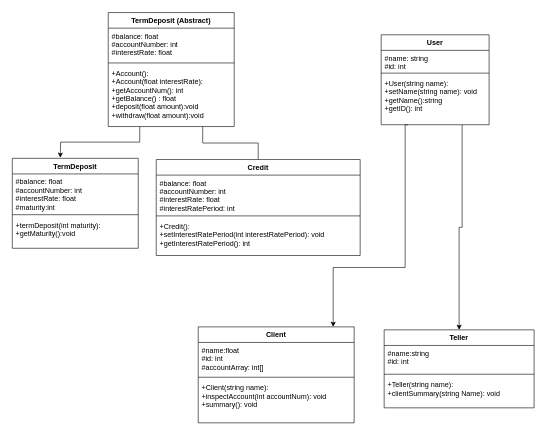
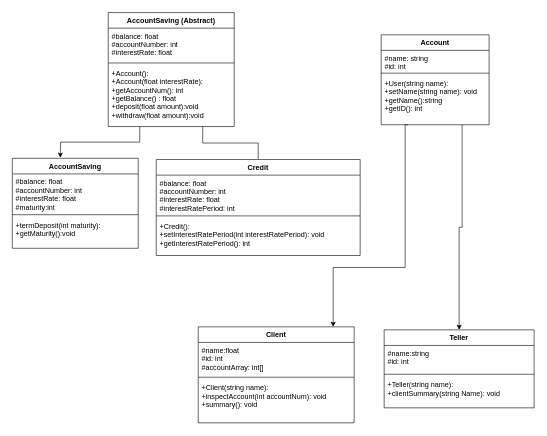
  <mxCell id="0" />
  <mxCell id="1" parent="0" />
  <mxCell id="2" style="edgeStyle=orthogonalEdgeStyle;rounded=0;orthogonalLoop=1;jettySize=auto;html=1;exitX=0.25;exitY=1;exitDx=0;exitDy=0;" parent="1" source="4" edge="1"><mxGeometry relative="1" as="geometry"><mxPoint x="100" y="262" as="targetPoint" /></mxGeometry></mxCell>
  <mxCell id="3" style="edgeStyle=orthogonalEdgeStyle;rounded=0;orthogonalLoop=1;jettySize=auto;html=1;exitX=0.75;exitY=1;exitDx=0;exitDy=0;entryX=0.5;entryY=0;entryDx=0;entryDy=0;endArrow=none;" parent="1" source="4" target="8" edge="1"><mxGeometry relative="1" as="geometry" /></mxCell>
- <mxCell id="4" value="TermDeposit (Abstract)" style="swimlane;fontStyle=1;align=center;verticalAlign=top;childLayout=stackLayout;horizontal=1;startSize=26;horizontalStack=0;resizeParent=1;resizeParentMax=0;resizeLast=0;collapsible=1;marginBottom=0;" parent="1" vertex="1"><mxGeometry x="180" y="20" width="210" height="190" as="geometry" /></mxCell>
+ <mxCell id="4" value="AccountSaving (Abstract)" style="swimlane;fontStyle=1;align=center;verticalAlign=top;childLayout=stackLayout;horizontal=1;startSize=26;horizontalStack=0;resizeParent=1;resizeParentMax=0;resizeLast=0;collapsible=1;marginBottom=0;" parent="1" vertex="1"><mxGeometry x="180" y="20" width="210" height="190" as="geometry" /></mxCell>
  <mxCell id="5" value="#balance: float&#10;#accountNumber: int&#10;#interestRate: float&#10;" style="text;strokeColor=none;fillColor=none;align=left;verticalAlign=top;spacingLeft=4;spacingRight=4;overflow=hidden;rotatable=0;points=[[0,0.5],[1,0.5]];portConstraint=eastwest;" parent="4" vertex="1"><mxGeometry y="26" width="210" height="54" as="geometry" /></mxCell>
  <mxCell id="6" value="" style="line;strokeWidth=1;fillColor=none;align=left;verticalAlign=middle;spacingTop=-1;spacingLeft=3;spacingRight=3;rotatable=0;labelPosition=right;points=[];portConstraint=eastwest;" parent="4" vertex="1"><mxGeometry y="80" width="210" height="8" as="geometry" /></mxCell>
  <mxCell id="7" value="+Account():&#10;+Account(float interestRate):&#10;+getAccountNum(): int&#10;+getBalance() : float&#10;+deposit(float amount):void&#10;+withdraw(float amount):void&#10;&#10;&#10;" style="text;strokeColor=none;fillColor=none;align=left;verticalAlign=top;spacingLeft=4;spacingRight=4;overflow=hidden;rotatable=0;points=[[0,0.5],[1,0.5]];portConstraint=eastwest;" parent="4" vertex="1"><mxGeometry y="88" width="210" height="102" as="geometry" /></mxCell>
  <mxCell id="8" value="Credit" style="swimlane;fontStyle=1;align=center;verticalAlign=top;childLayout=stackLayout;horizontal=1;startSize=26;horizontalStack=0;resizeParent=1;resizeParentMax=0;resizeLast=0;collapsible=1;marginBottom=0;" parent="1" vertex="1"><mxGeometry x="260" y="265" width="340" height="160" as="geometry" /></mxCell>
  <mxCell id="9" value="#balance: float&#10;#accountNumber: int&#10;#interestRate: float&#10;#interestRatePeriod: int&#10;&#10;" style="text;strokeColor=none;fillColor=none;align=left;verticalAlign=top;spacingLeft=4;spacingRight=4;overflow=hidden;rotatable=0;points=[[0,0.5],[1,0.5]];portConstraint=eastwest;" parent="8" vertex="1"><mxGeometry y="26" width="340" height="64" as="geometry" /></mxCell>
  <mxCell id="10" value="" style="line;strokeWidth=1;fillColor=none;align=left;verticalAlign=middle;spacingTop=-1;spacingLeft=3;spacingRight=3;rotatable=0;labelPosition=right;points=[];portConstraint=eastwest;" parent="8" vertex="1"><mxGeometry y="90" width="340" height="8" as="geometry" /></mxCell>
  <mxCell id="11" value="+Credit():&#10;+setInterestRatePeriod(int interestRatePeriod): void&#10;+getInterestRatePeriod(): int&#10;" style="text;strokeColor=none;fillColor=none;align=left;verticalAlign=top;spacingLeft=4;spacingRight=4;overflow=hidden;rotatable=0;points=[[0,0.5],[1,0.5]];portConstraint=eastwest;" parent="8" vertex="1"><mxGeometry y="98" width="340" height="62" as="geometry" /></mxCell>
  <mxCell id="12" style="edgeStyle=orthogonalEdgeStyle;rounded=0;orthogonalLoop=1;jettySize=auto;html=1;exitX=0.25;exitY=1;exitDx=0;exitDy=0;" parent="1" source="14" target="18" edge="1"><mxGeometry relative="1" as="geometry"><Array as="points"><mxPoint x="675" y="445" /><mxPoint x="555" y="445" /></Array></mxGeometry></mxCell>
  <mxCell id="13" style="edgeStyle=orthogonalEdgeStyle;rounded=0;orthogonalLoop=1;jettySize=auto;html=1;exitX=0.75;exitY=1;exitDx=0;exitDy=0;entryX=0.5;entryY=0;entryDx=0;entryDy=0;" parent="1" source="14" target="22" edge="1"><mxGeometry relative="1" as="geometry" /></mxCell>
- <mxCell id="14" value="User" style="swimlane;fontStyle=1;align=center;verticalAlign=top;childLayout=stackLayout;horizontal=1;startSize=26;horizontalStack=0;resizeParent=1;resizeParentMax=0;resizeLast=0;collapsible=1;marginBottom=0;" parent="1" vertex="1"><mxGeometry x="635" y="57" width="180" height="150" as="geometry" /></mxCell>
+ <mxCell id="14" value="Account" style="swimlane;fontStyle=1;align=center;verticalAlign=top;childLayout=stackLayout;horizontal=1;startSize=26;horizontalStack=0;resizeParent=1;resizeParentMax=0;resizeLast=0;collapsible=1;marginBottom=0;" parent="1" vertex="1"><mxGeometry x="635" y="57" width="180" height="150" as="geometry" /></mxCell>
  <mxCell id="15" value="#name: string&#10;#id: int" style="text;strokeColor=none;fillColor=none;align=left;verticalAlign=top;spacingLeft=4;spacingRight=4;overflow=hidden;rotatable=0;points=[[0,0.5],[1,0.5]];portConstraint=eastwest;" parent="14" vertex="1"><mxGeometry y="26" width="180" height="34" as="geometry" /></mxCell>
  <mxCell id="16" value="" style="line;strokeWidth=1;fillColor=none;align=left;verticalAlign=middle;spacingTop=-1;spacingLeft=3;spacingRight=3;rotatable=0;labelPosition=right;points=[];portConstraint=eastwest;" parent="14" vertex="1"><mxGeometry y="60" width="180" height="8" as="geometry" /></mxCell>
  <mxCell id="17" value="+User(string name):&#10;+setName(string name): void&#10;+getName():string&#10;+getID(): int&#10;&#10;&#10;" style="text;strokeColor=none;fillColor=none;align=left;verticalAlign=top;spacingLeft=4;spacingRight=4;overflow=hidden;rotatable=0;points=[[0,0.5],[1,0.5]];portConstraint=eastwest;" parent="14" vertex="1"><mxGeometry y="68" width="180" height="82" as="geometry" /></mxCell>
  <mxCell id="18" value="Client" style="swimlane;fontStyle=1;align=center;verticalAlign=top;childLayout=stackLayout;horizontal=1;startSize=26;horizontalStack=0;resizeParent=1;resizeParentMax=0;resizeLast=0;collapsible=1;marginBottom=0;" parent="1" vertex="1"><mxGeometry x="330" y="544" width="260" height="160" as="geometry" /></mxCell>
  <mxCell id="19" value="#name:float&#10;#id: int&#10;#accountArray: int[]" style="text;strokeColor=none;fillColor=none;align=left;verticalAlign=top;spacingLeft=4;spacingRight=4;overflow=hidden;rotatable=0;points=[[0,0.5],[1,0.5]];portConstraint=eastwest;" parent="18" vertex="1"><mxGeometry y="26" width="260" height="54" as="geometry" /></mxCell>
  <mxCell id="20" value="" style="line;strokeWidth=1;fillColor=none;align=left;verticalAlign=middle;spacingTop=-1;spacingLeft=3;spacingRight=3;rotatable=0;labelPosition=right;points=[];portConstraint=eastwest;" parent="18" vertex="1"><mxGeometry y="80" width="260" height="8" as="geometry" /></mxCell>
  <mxCell id="21" value="+Client(string name):&#10;+inspectAccount(int accountNum): void&#10;+summary(): void&#10;" style="text;strokeColor=none;fillColor=none;align=left;verticalAlign=top;spacingLeft=4;spacingRight=4;overflow=hidden;rotatable=0;points=[[0,0.5],[1,0.5]];portConstraint=eastwest;" parent="18" vertex="1"><mxGeometry y="88" width="260" height="72" as="geometry" /></mxCell>
  <mxCell id="22" value="Teller" style="swimlane;fontStyle=1;align=center;verticalAlign=top;childLayout=stackLayout;horizontal=1;startSize=26;horizontalStack=0;resizeParent=1;resizeParentMax=0;resizeLast=0;collapsible=1;marginBottom=0;" parent="1" vertex="1"><mxGeometry x="640" y="549" width="250" height="130" as="geometry" /></mxCell>
  <mxCell id="23" value="#name:string&#10;#id: int&#10;&#10;&#10;" style="text;strokeColor=none;fillColor=none;align=left;verticalAlign=top;spacingLeft=4;spacingRight=4;overflow=hidden;rotatable=0;points=[[0,0.5],[1,0.5]];portConstraint=eastwest;" parent="22" vertex="1"><mxGeometry y="26" width="250" height="44" as="geometry" /></mxCell>
  <mxCell id="24" value="" style="line;strokeWidth=1;fillColor=none;align=left;verticalAlign=middle;spacingTop=-1;spacingLeft=3;spacingRight=3;rotatable=0;labelPosition=right;points=[];portConstraint=eastwest;" parent="22" vertex="1"><mxGeometry y="70" width="250" height="8" as="geometry" /></mxCell>
  <mxCell id="25" value="+Teller(string name):&#10;+clientSummary(string Name): void" style="text;strokeColor=none;fillColor=none;align=left;verticalAlign=top;spacingLeft=4;spacingRight=4;overflow=hidden;rotatable=0;points=[[0,0.5],[1,0.5]];portConstraint=eastwest;" parent="22" vertex="1"><mxGeometry y="78" width="250" height="52" as="geometry" /></mxCell>
- <mxCell id="26" value="TermDeposit" style="swimlane;fontStyle=1;align=center;verticalAlign=top;childLayout=stackLayout;horizontal=1;startSize=26;horizontalStack=0;resizeParent=1;resizeParentMax=0;resizeLast=0;collapsible=1;marginBottom=0;" parent="1" vertex="1"><mxGeometry x="20" y="263" width="210" height="150" as="geometry" /></mxCell>
+ <mxCell id="26" value="AccountSaving" style="swimlane;fontStyle=1;align=center;verticalAlign=top;childLayout=stackLayout;horizontal=1;startSize=26;horizontalStack=0;resizeParent=1;resizeParentMax=0;resizeLast=0;collapsible=1;marginBottom=0;" parent="1" vertex="1"><mxGeometry x="20" y="263" width="210" height="150" as="geometry" /></mxCell>
  <mxCell id="27" value="#balance: float&#10;#accountNumber: int&#10;#interestRate: float&#10;#maturity:int&#10;" style="text;strokeColor=none;fillColor=none;align=left;verticalAlign=top;spacingLeft=4;spacingRight=4;overflow=hidden;rotatable=0;points=[[0,0.5],[1,0.5]];portConstraint=eastwest;" parent="26" vertex="1"><mxGeometry y="26" width="210" height="64" as="geometry" /></mxCell>
  <mxCell id="28" value="" style="line;strokeWidth=1;fillColor=none;align=left;verticalAlign=middle;spacingTop=-1;spacingLeft=3;spacingRight=3;rotatable=0;labelPosition=right;points=[];portConstraint=eastwest;" parent="26" vertex="1"><mxGeometry y="90" width="210" height="8" as="geometry" /></mxCell>
  <mxCell id="29" value="+termDeposit(int maturity):&#10;+getMaturity():void&#10;" style="text;strokeColor=none;fillColor=none;align=left;verticalAlign=top;spacingLeft=4;spacingRight=4;overflow=hidden;rotatable=0;points=[[0,0.5],[1,0.5]];portConstraint=eastwest;" parent="26" vertex="1"><mxGeometry y="98" width="210" height="52" as="geometry" /></mxCell>
